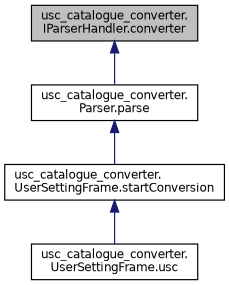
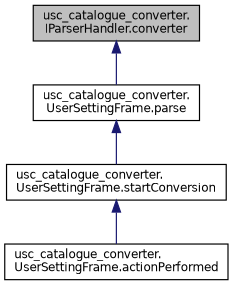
  digraph {
    rankdir=TB
    node [color=black fillcolor=white fontname=Helvetica fontsize=10 shape=record style=filled]
    edge [color=midnightblue dir=back fontname=Helvetica fontsize=10 labelfontname=Helvetica labelfontsize=10 style=solid]
    n1 [fillcolor=grey75 fontcolor=black height=0.2 label="usc_catalogue_converter.\lIParserHandler.converter" width=0.4]
-   n2 [height=0.2 label="usc_catalogue_converter.\lParser.parse" width=0.4]
+   n2 [height=0.2 label="usc_catalogue_converter.\lUserSettingFrame.parse" width=0.4]
    n3 [height=0.2 label="usc_catalogue_converter.\lUserSettingFrame.startConversion" width=0.4]
-   n4 [height=0.2 label="usc_catalogue_converter.\lUserSettingFrame.usc" width=0.4]
+   n4 [height=0.2 label="usc_catalogue_converter.\lUserSettingFrame.actionPerformed" width=0.4]
    n1 -> n2
    n2 -> n3
    n3 -> n4
  }
